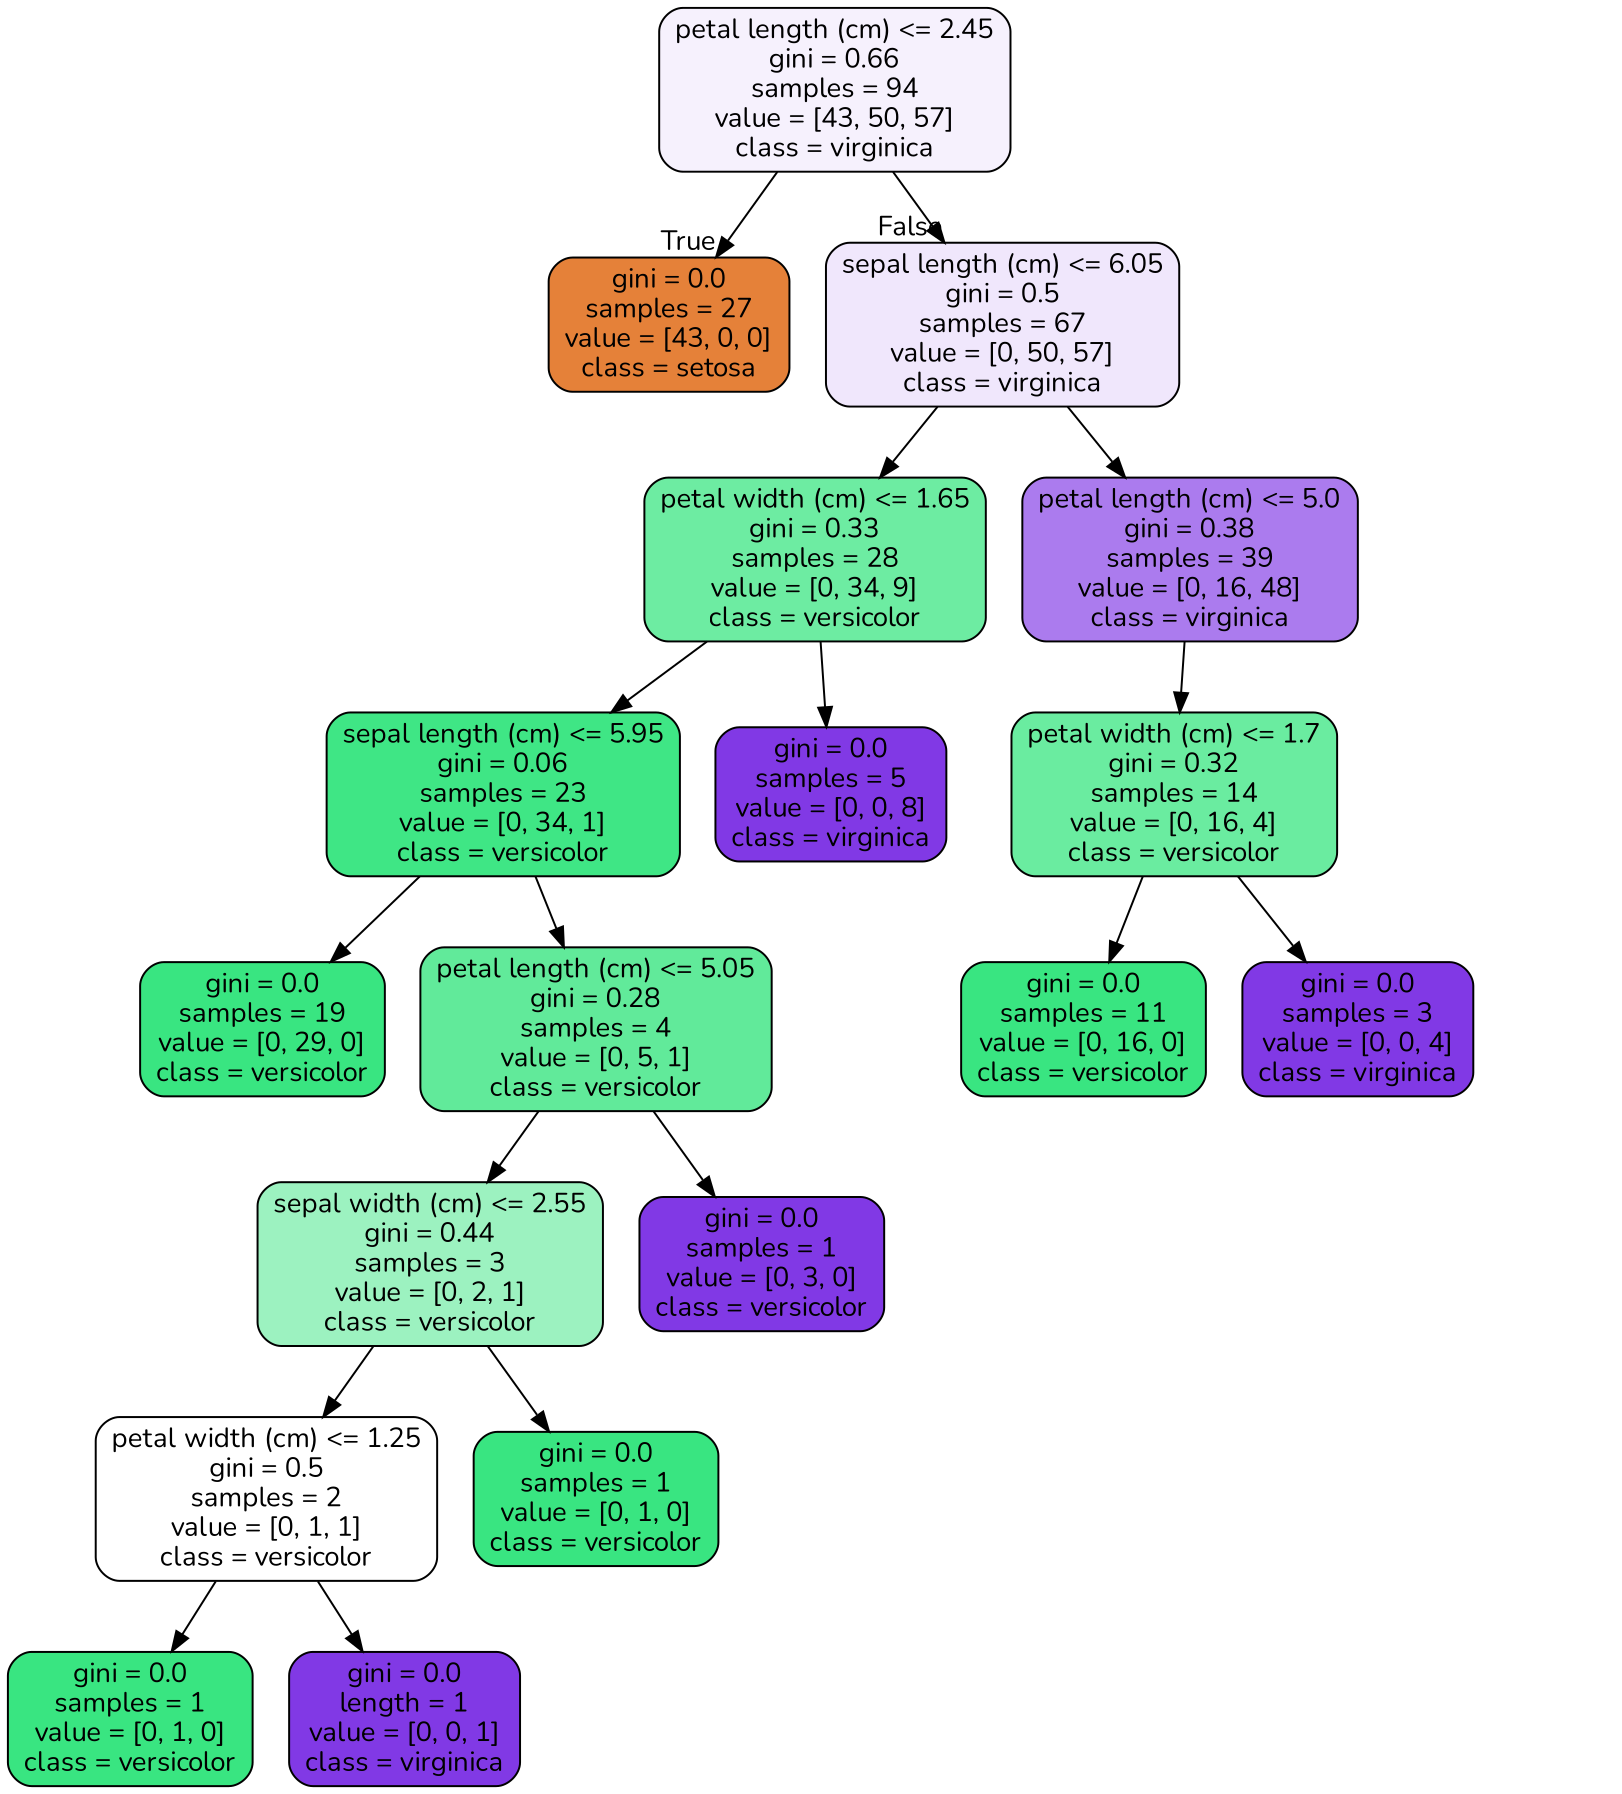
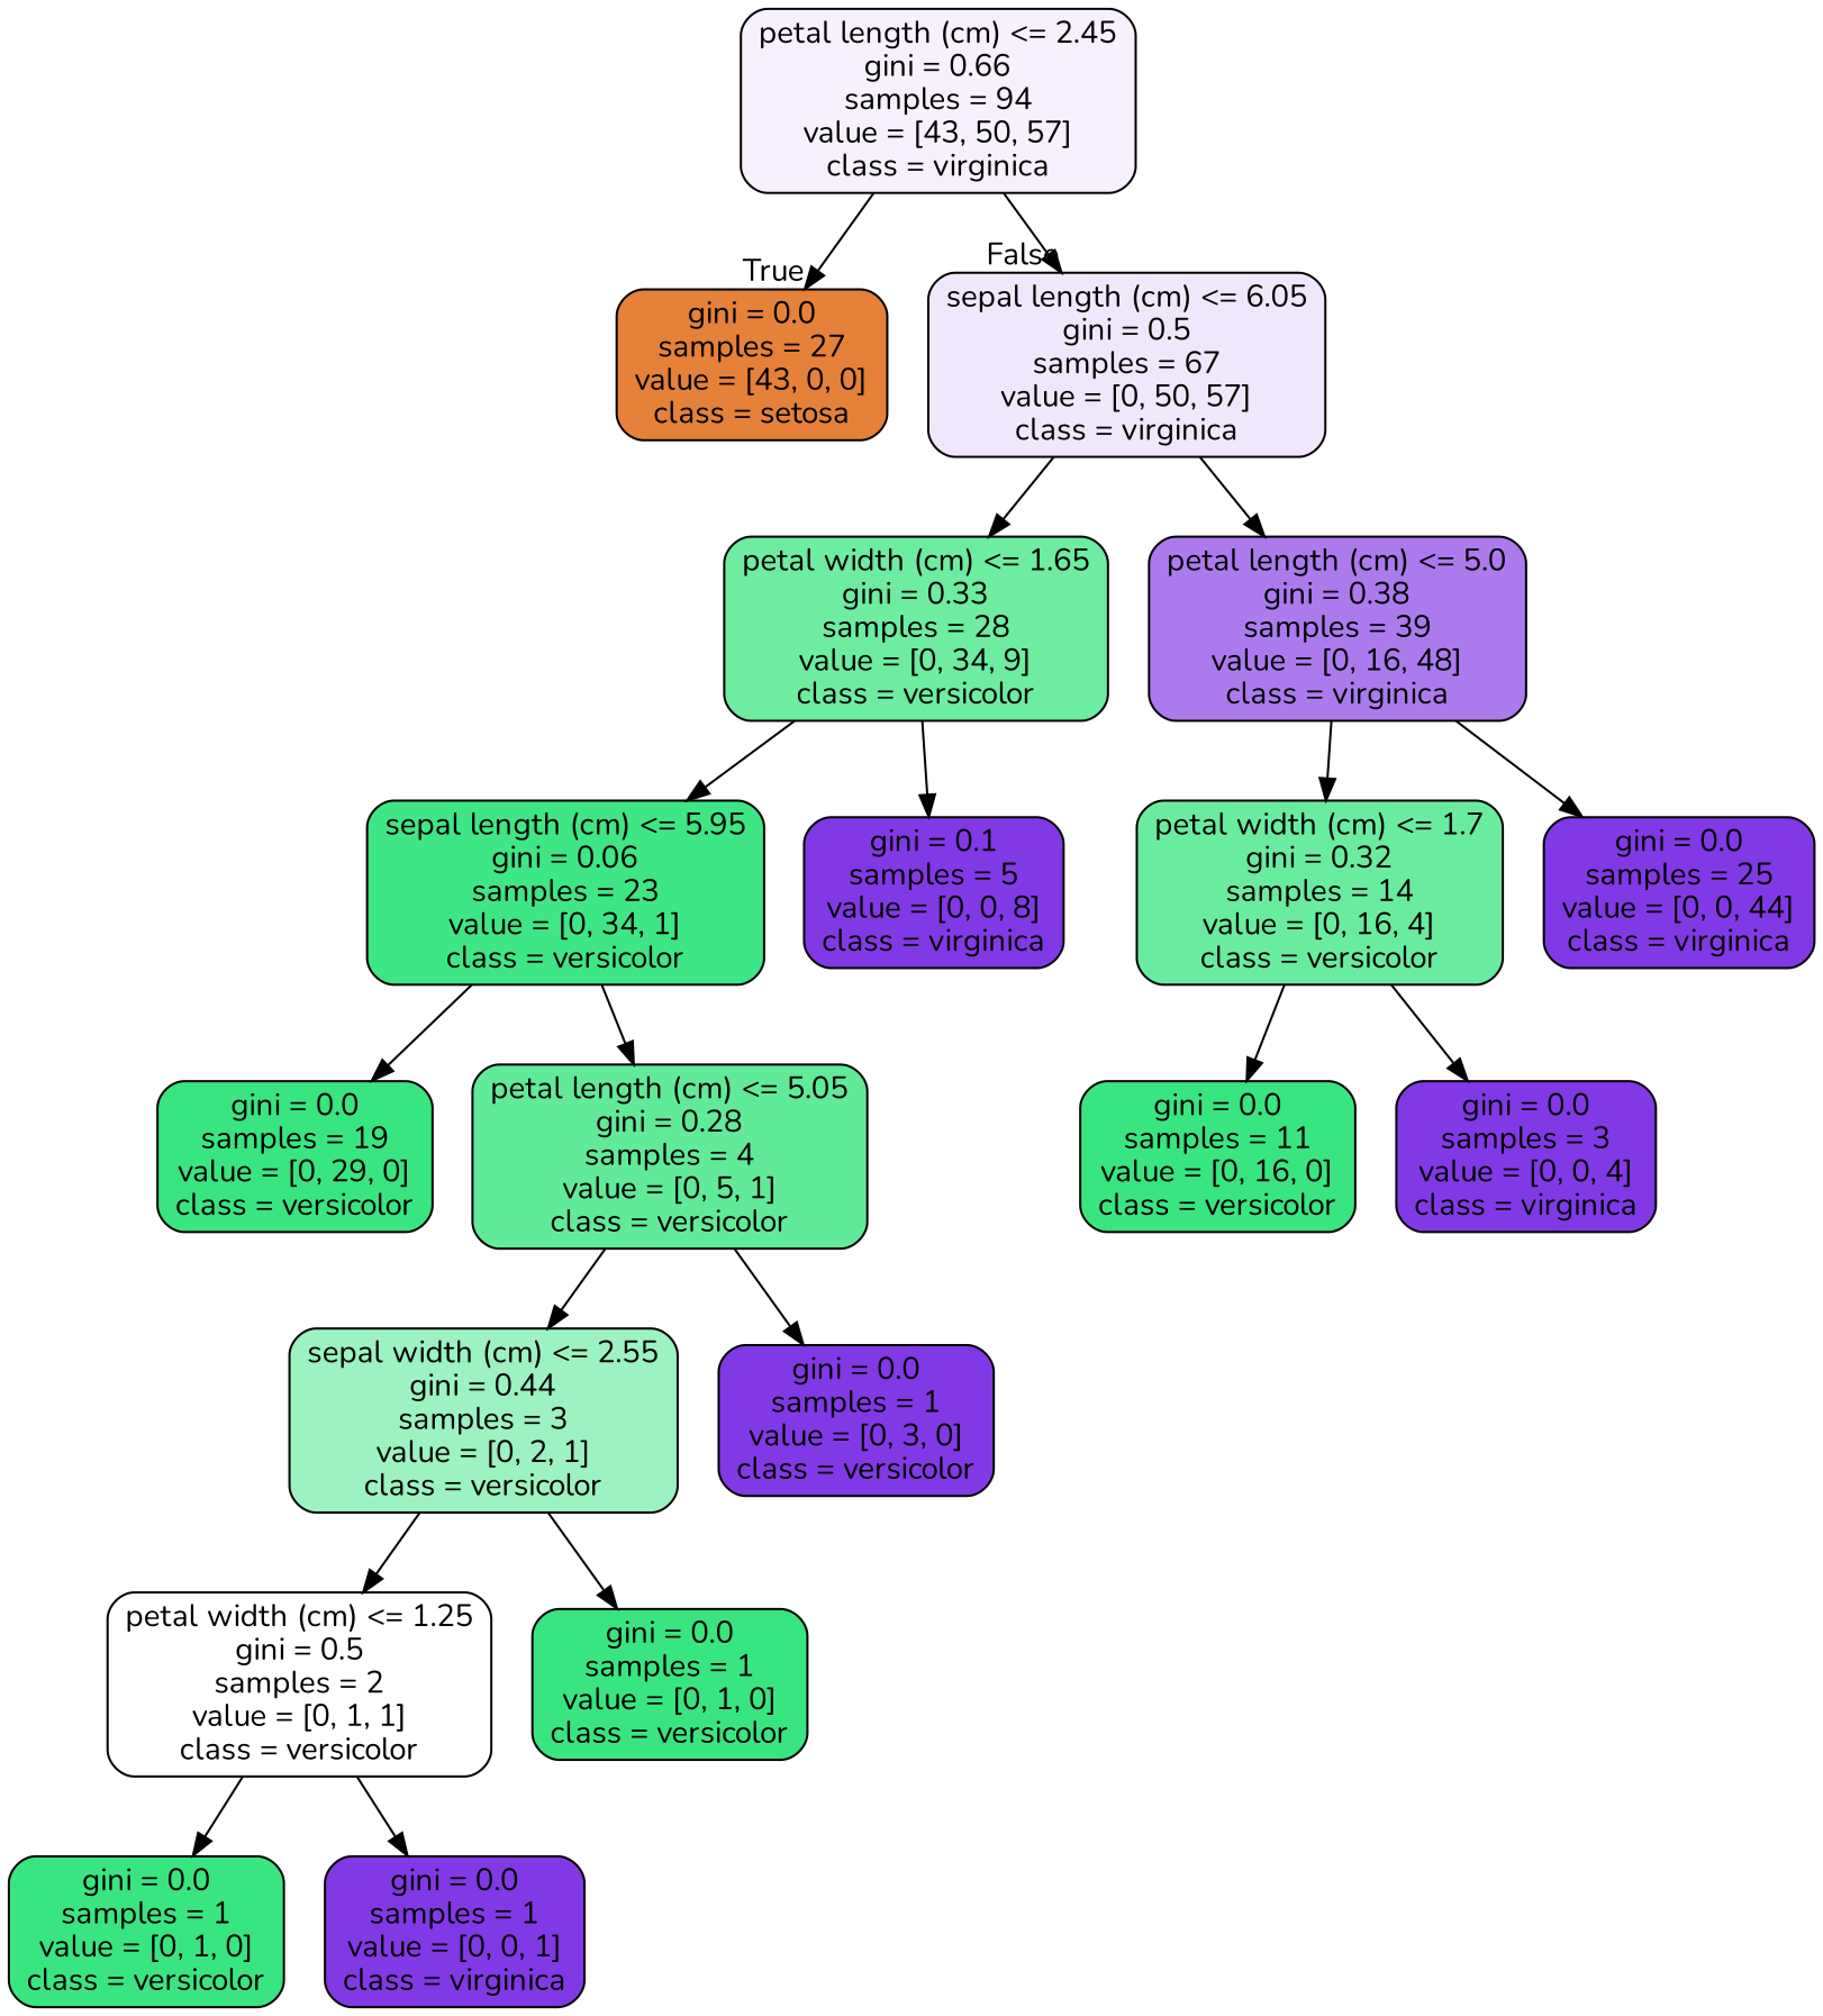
  digraph {
    fontname=Nunito
    node [color=black fillcolor="#8139e5" fontname=Nunito shape=box style="filled, rounded"]
    edge [fontname=Nunito]
    n1 [fillcolor="#f6f1fd" label="petal length (cm) <= 2.45\ngini = 0.66\nsamples = 94\nvalue = [43, 50, 57]\nclass = virginica"]
    n2 [fillcolor="#e58139" label="gini = 0.0\nsamples = 27\nvalue = [43, 0, 0]\nclass = setosa"]
    n3 [fillcolor="#f0e7fc" label="sepal length (cm) <= 6.05\ngini = 0.5\nsamples = 67\nvalue = [0, 50, 57]\nclass = virginica"]
    n4 [fillcolor="#6deca2" label="petal width (cm) <= 1.65\ngini = 0.33\nsamples = 28\nvalue = [0, 34, 9]\nclass = versicolor"]
    n5 [fillcolor="#ab7bee" label="petal length (cm) <= 5.0\ngini = 0.38\nsamples = 39\nvalue = [0, 16, 48]\nclass = virginica"]
    n6 [fillcolor="#3fe685" label="sepal length (cm) <= 5.95\ngini = 0.06\nsamples = 23\nvalue = [0, 34, 1]\nclass = versicolor"]
-   n7 [label="gini = 0.0\nsamples = 5\nvalue = [0, 0, 8]\nclass = virginica"]
+   n7 [label="gini = 0.1\nsamples = 5\nvalue = [0, 0, 8]\nclass = virginica"]
    n8 [fillcolor="#6aeca0" label="petal width (cm) <= 1.7\ngini = 0.32\nsamples = 14\nvalue = [0, 16, 4]\nclass = versicolor"]
+   n9 [label="gini = 0.0\nsamples = 25\nvalue = [0, 0, 44]\nclass = virginica"]
    n10 [fillcolor="#39e581" label="gini = 0.0\nsamples = 19\nvalue = [0, 29, 0]\nclass = versicolor"]
    n11 [fillcolor="#61ea9a" label="petal length (cm) <= 5.05\ngini = 0.28\nsamples = 4\nvalue = [0, 5, 1]\nclass = versicolor"]
    n12 [fillcolor="#9cf2c0" label="sepal width (cm) <= 2.55\ngini = 0.44\nsamples = 3\nvalue = [0, 2, 1]\nclass = versicolor"]
    n13 [label="gini = 0.0\nsamples = 1\nvalue = [0, 3, 0]\nclass = versicolor"]
    n14 [fillcolor="#ffffff" label="petal width (cm) <= 1.25\ngini = 0.5\nsamples = 2\nvalue = [0, 1, 1]\nclass = versicolor"]
    n15 [fillcolor="#39e581" label="gini = 0.0\nsamples = 1\nvalue = [0, 1, 0]\nclass = versicolor"]
    n16 [fillcolor="#39e581" label="gini = 0.0\nsamples = 1\nvalue = [0, 1, 0]\nclass = versicolor"]
-   n17 [label="gini = 0.0\nlength = 1\nvalue = [0, 0, 1]\nclass = virginica"]
+   n17 [label="gini = 0.0\nsamples = 1\nvalue = [0, 0, 1]\nclass = virginica"]
    n18 [fillcolor="#39e581" label="gini = 0.0\nsamples = 11\nvalue = [0, 16, 0]\nclass = versicolor"]
    n19 [label="gini = 0.0\nsamples = 3\nvalue = [0, 0, 4]\nclass = virginica"]
    n1 -> n2 [headlabel=True labelangle=45 labeldistance=2.5]
    n1 -> n3 [headlabel=False labelangle=-45 labeldistance=2.5]
    n3 -> n4
    n3 -> n5
    n4 -> n6
    n4 -> n7
    n5 -> n8
+   n5 -> n9
    n6 -> n10
    n6 -> n11
    n8 -> n18
    n8 -> n19
    n11 -> n12
    n11 -> n13
    n12 -> n14
    n12 -> n15
    n14 -> n16
    n14 -> n17
  }
